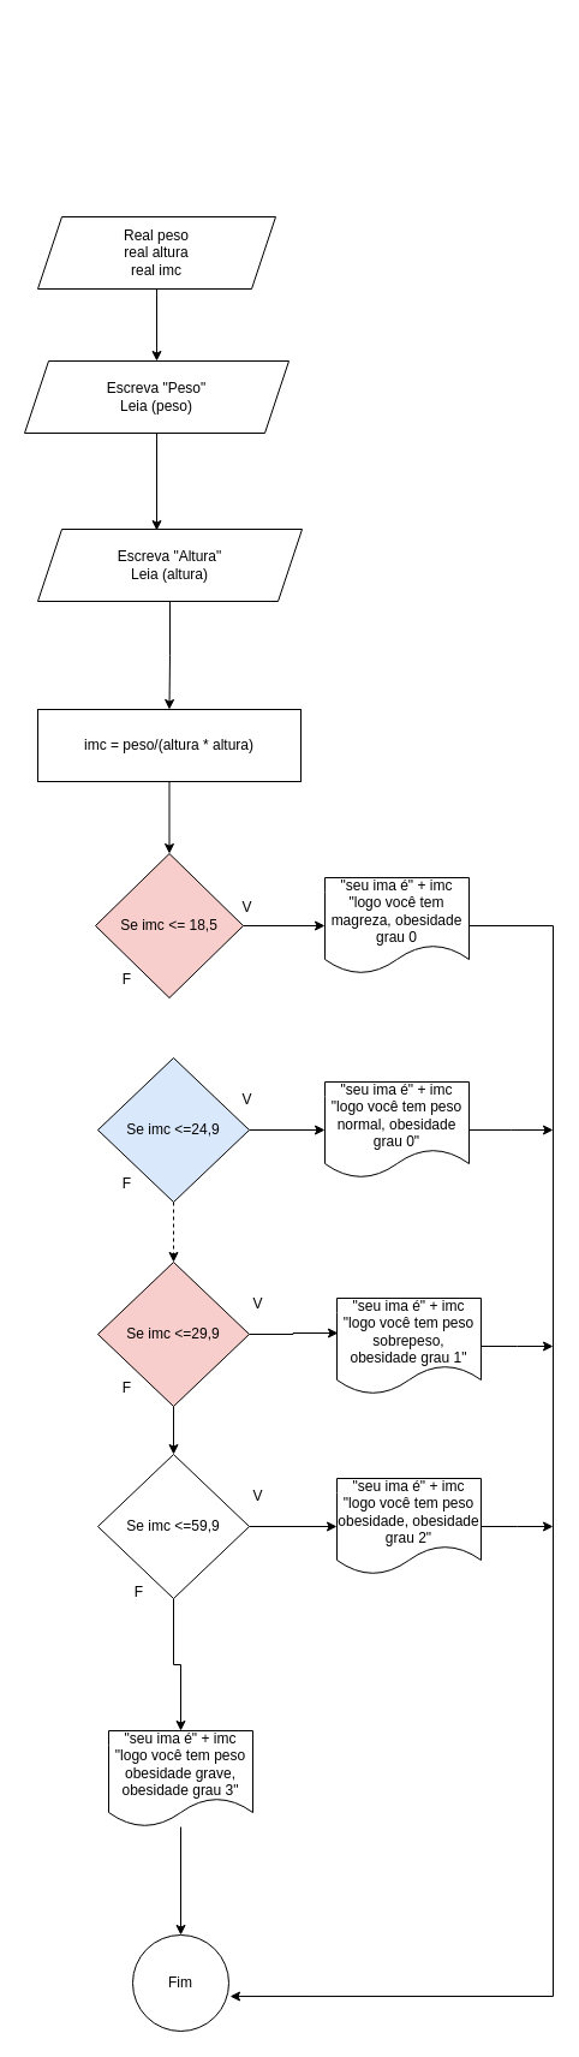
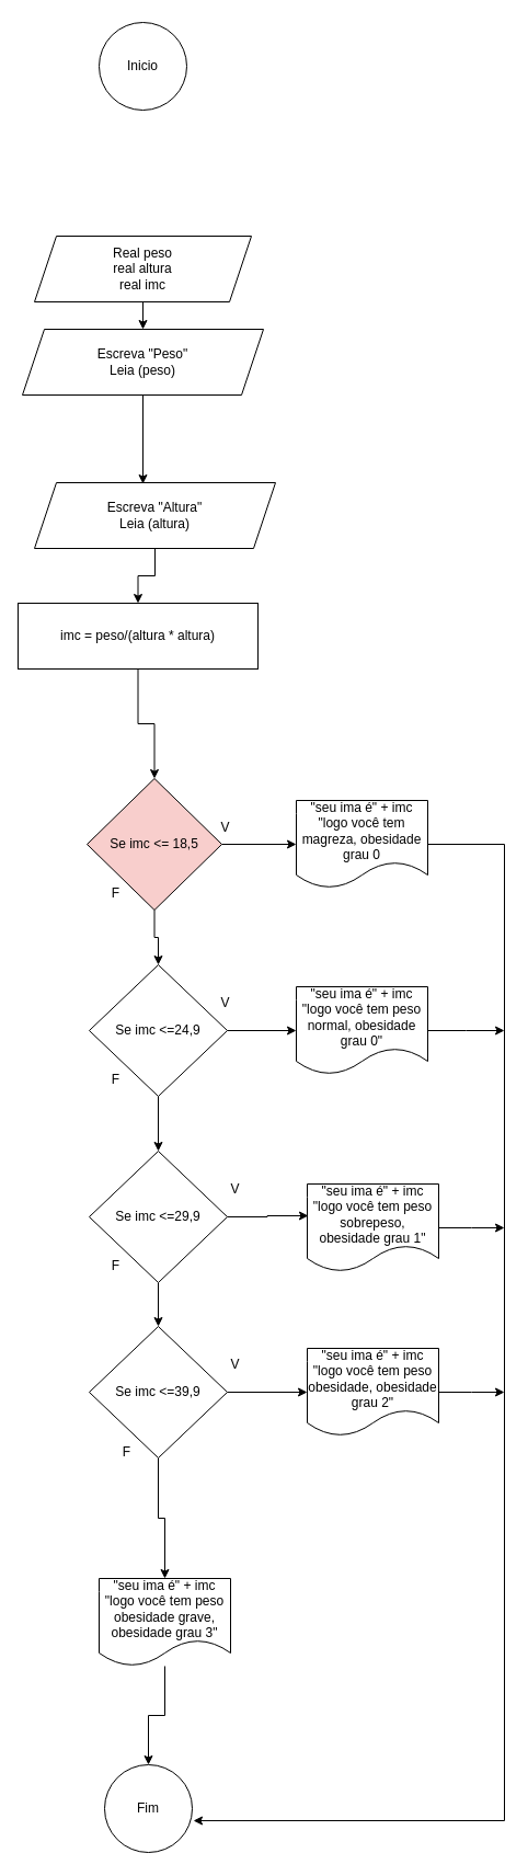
  <mxCell id="0" />
  <mxCell id="1" parent="0" />
+ <mxCell id="2" value="Inicio" style="ellipse;whiteSpace=wrap;html=1;aspect=fixed;" vertex="1" parent="1"><mxGeometry x="90" y="20" width="80" height="80" as="geometry" /></mxCell>
  <mxCell id="3" style="edgeStyle=orthogonalEdgeStyle;rounded=0;orthogonalLoop=1;jettySize=auto;html=1;" edge="1" parent="1" source="4" target="5"><mxGeometry relative="1" as="geometry" /></mxCell>
- <mxCell id="4" value="Real peso&lt;div&gt;real altura&lt;/div&gt;&lt;div&gt;real imc&lt;/div&gt;" style="shape=parallelogram;perimeter=parallelogramPerimeter;whiteSpace=wrap;html=1;fixedSize=1;" vertex="1" parent="1"><mxGeometry x="31" y="180" width="198" height="60" as="geometry" /></mxCell>
+ <mxCell id="4" value="Real peso&lt;div&gt;real altura&lt;/div&gt;&lt;div&gt;real imc&lt;/div&gt;" style="shape=parallelogram;perimeter=parallelogramPerimeter;whiteSpace=wrap;html=1;fixedSize=1;" vertex="1" parent="1"><mxGeometry x="31" y="215" width="198" height="60" as="geometry" /></mxCell>
  <mxCell id="5" value="Escreva &quot;Peso&quot;&lt;div&gt;Leia (peso)&lt;/div&gt;" style="shape=parallelogram;perimeter=parallelogramPerimeter;whiteSpace=wrap;html=1;fixedSize=1;" vertex="1" parent="1"><mxGeometry x="20" y="300" width="220" height="60" as="geometry" /></mxCell>
  <mxCell id="6" style="edgeStyle=orthogonalEdgeStyle;rounded=0;orthogonalLoop=1;jettySize=auto;html=1;entryX=0.5;entryY=0;entryDx=0;entryDy=0;" edge="1" parent="1" source="7" target="9"><mxGeometry relative="1" as="geometry" /></mxCell>
  <mxCell id="7" value="Escreva &quot;Altura&quot;&lt;div&gt;Leia (altura)&lt;/div&gt;" style="shape=parallelogram;perimeter=parallelogramPerimeter;whiteSpace=wrap;html=1;fixedSize=1;" vertex="1" parent="1"><mxGeometry x="31" y="440" width="220" height="60" as="geometry" /></mxCell>
  <mxCell id="8" style="edgeStyle=orthogonalEdgeStyle;rounded=0;orthogonalLoop=1;jettySize=auto;html=1;" edge="1" parent="1" source="9" target="12"><mxGeometry relative="1" as="geometry" /></mxCell>
- <mxCell id="9" value="imc = peso/(altura * altura)" style="rounded=0;whiteSpace=wrap;html=1;" vertex="1" parent="1"><mxGeometry x="31" y="590" width="219" height="60" as="geometry" /></mxCell>
+ <mxCell id="9" value="imc = peso/(altura * altura)" style="rounded=0;whiteSpace=wrap;html=1;" vertex="1" parent="1"><mxGeometry x="16" y="550" width="219" height="60" as="geometry" /></mxCell>
  <mxCell id="10" style="edgeStyle=orthogonalEdgeStyle;rounded=0;orthogonalLoop=1;jettySize=auto;html=1;entryX=0;entryY=0.5;entryDx=0;entryDy=0;" edge="1" parent="1" source="12" target="15"><mxGeometry relative="1" as="geometry" /></mxCell>
+ <mxCell id="11" style="edgeStyle=orthogonalEdgeStyle;rounded=0;orthogonalLoop=1;jettySize=auto;html=1;entryX=0.5;entryY=0;entryDx=0;entryDy=0;" edge="1" parent="1" source="12" target="20"><mxGeometry relative="1" as="geometry" /></mxCell>
  <mxCell id="12" value="Se imc &amp;lt;= 18,5" style="rhombus;whiteSpace=wrap;html=1;fillColor=#f8cecc;" vertex="1" parent="1"><mxGeometry x="79" y="710" width="123" height="120" as="geometry" /></mxCell>
  <mxCell id="13" style="edgeStyle=orthogonalEdgeStyle;rounded=0;orthogonalLoop=1;jettySize=auto;html=1;entryX=0.45;entryY=0.017;entryDx=0;entryDy=0;entryPerimeter=0;" edge="1" parent="1" source="5" target="7"><mxGeometry relative="1" as="geometry" /></mxCell>
  <mxCell id="14" style="edgeStyle=orthogonalEdgeStyle;rounded=0;orthogonalLoop=1;jettySize=auto;html=1;entryX=1.013;entryY=0.638;entryDx=0;entryDy=0;entryPerimeter=0;" edge="1" parent="1" source="15" target="41"><mxGeometry relative="1" as="geometry"><mxPoint x="440" y="1670" as="targetPoint" /><Array as="points"><mxPoint x="460" y="770" /><mxPoint x="460" y="1661" /></Array></mxGeometry></mxCell>
  <mxCell id="15" value="&quot;seu ima é&quot; + imc &quot;logo você tem magreza, obesidade grau 0" style="shape=document;whiteSpace=wrap;html=1;boundedLbl=1;" vertex="1" parent="1"><mxGeometry x="270" y="730" width="120" height="80" as="geometry" /></mxCell>
  <mxCell id="16" value="V" style="text;html=1;align=center;verticalAlign=middle;resizable=0;points=[];autosize=1;strokeColor=none;fillColor=none;" vertex="1" parent="1"><mxGeometry x="190" y="740" width="30" height="30" as="geometry" /></mxCell>
  <mxCell id="17" value="F" style="text;html=1;align=center;verticalAlign=middle;resizable=0;points=[];autosize=1;strokeColor=none;fillColor=none;" vertex="1" parent="1"><mxGeometry x="90" y="800" width="30" height="30" as="geometry" /></mxCell>
  <mxCell id="18" style="edgeStyle=orthogonalEdgeStyle;rounded=0;orthogonalLoop=1;jettySize=auto;html=1;entryX=0;entryY=0.5;entryDx=0;entryDy=0;" edge="1" parent="1" source="20" target="22"><mxGeometry relative="1" as="geometry" /></mxCell>
- <mxCell id="19" style="edgeStyle=orthogonalEdgeStyle;rounded=0;orthogonalLoop=1;jettySize=auto;html=1;entryX=0.5;entryY=0;entryDx=0;entryDy=0;dashed=1;" edge="1" parent="1" source="20" target="24"><mxGeometry relative="1" as="geometry" /></mxCell>
- <mxCell id="20" value="Se&amp;nbsp;&lt;span style=&quot;background-color: initial;&quot;&gt;imc &amp;lt;=24,9&lt;/span&gt;" style="rhombus;whiteSpace=wrap;html=1;fillColor=#dae8fc;" vertex="1" parent="1"><mxGeometry x="81" y="880" width="126" height="120" as="geometry" /></mxCell>
+ <mxCell id="19" style="edgeStyle=orthogonalEdgeStyle;rounded=0;orthogonalLoop=1;jettySize=auto;html=1;entryX=0.5;entryY=0;entryDx=0;entryDy=0;" edge="1" parent="1" source="20" target="24"><mxGeometry relative="1" as="geometry" /></mxCell>
+ <mxCell id="20" value="Se&amp;nbsp;&lt;span style=&quot;background-color: initial;&quot;&gt;imc &amp;lt;=24,9&lt;/span&gt;" style="rhombus;whiteSpace=wrap;html=1;" vertex="1" parent="1"><mxGeometry x="81" y="880" width="126" height="120" as="geometry" /></mxCell>
  <mxCell id="21" style="edgeStyle=orthogonalEdgeStyle;rounded=0;orthogonalLoop=1;jettySize=auto;html=1;" edge="1" parent="1" source="22"><mxGeometry relative="1" as="geometry"><mxPoint x="460" y="940" as="targetPoint" /></mxGeometry></mxCell>
  <mxCell id="22" value="&quot;seu ima é&quot; + imc &quot;logo você tem peso normal, obesidade grau 0&quot;" style="shape=document;whiteSpace=wrap;html=1;boundedLbl=1;" vertex="1" parent="1"><mxGeometry x="270" y="900" width="120" height="80" as="geometry" /></mxCell>
  <mxCell id="23" style="edgeStyle=orthogonalEdgeStyle;rounded=0;orthogonalLoop=1;jettySize=auto;html=1;entryX=0.5;entryY=0;entryDx=0;entryDy=0;" edge="1" parent="1" source="24" target="31"><mxGeometry relative="1" as="geometry" /></mxCell>
- <mxCell id="24" value="Se&amp;nbsp;&lt;span style=&quot;background-color: initial;&quot;&gt;imc &amp;lt;=29,9&lt;/span&gt;" style="rhombus;whiteSpace=wrap;html=1;fillColor=#f8cecc;" vertex="1" parent="1"><mxGeometry x="81" y="1050" width="126" height="120" as="geometry" /></mxCell>
+ <mxCell id="24" value="Se&amp;nbsp;&lt;span style=&quot;background-color: initial;&quot;&gt;imc &amp;lt;=29,9&lt;/span&gt;" style="rhombus;whiteSpace=wrap;html=1;" vertex="1" parent="1"><mxGeometry x="81" y="1050" width="126" height="120" as="geometry" /></mxCell>
  <mxCell id="25" style="edgeStyle=orthogonalEdgeStyle;rounded=0;orthogonalLoop=1;jettySize=auto;html=1;" edge="1" parent="1" source="26"><mxGeometry relative="1" as="geometry"><mxPoint x="460" y="1120" as="targetPoint" /></mxGeometry></mxCell>
  <mxCell id="26" value="&quot;seu ima é&quot; + imc &quot;logo você tem peso sobrepeso, obesidade grau 1&quot;" style="shape=document;whiteSpace=wrap;html=1;boundedLbl=1;" vertex="1" parent="1"><mxGeometry x="280" y="1080" width="120" height="80" as="geometry" /></mxCell>
  <mxCell id="27" value="F" style="text;html=1;align=center;verticalAlign=middle;resizable=0;points=[];autosize=1;strokeColor=none;fillColor=none;" vertex="1" parent="1"><mxGeometry x="90" y="970" width="30" height="30" as="geometry" /></mxCell>
  <mxCell id="28" value="F" style="text;html=1;align=center;verticalAlign=middle;resizable=0;points=[];autosize=1;strokeColor=none;fillColor=none;" vertex="1" parent="1"><mxGeometry x="90" y="1140" width="30" height="30" as="geometry" /></mxCell>
  <mxCell id="29" style="edgeStyle=orthogonalEdgeStyle;rounded=0;orthogonalLoop=1;jettySize=auto;html=1;entryX=0;entryY=0.5;entryDx=0;entryDy=0;" edge="1" parent="1" source="31" target="34"><mxGeometry relative="1" as="geometry" /></mxCell>
  <mxCell id="30" style="edgeStyle=orthogonalEdgeStyle;rounded=0;orthogonalLoop=1;jettySize=auto;html=1;entryX=0.5;entryY=0;entryDx=0;entryDy=0;" edge="1" parent="1" source="31" target="36"><mxGeometry relative="1" as="geometry" /></mxCell>
- <mxCell id="31" value="Se&amp;nbsp;&lt;span style=&quot;background-color: initial;&quot;&gt;imc &amp;lt;=59,9&lt;/span&gt;" style="rhombus;whiteSpace=wrap;html=1;" vertex="1" parent="1"><mxGeometry x="81" y="1210" width="126" height="120" as="geometry" /></mxCell>
+ <mxCell id="31" value="Se&amp;nbsp;&lt;span style=&quot;background-color: initial;&quot;&gt;imc &amp;lt;=39,9&lt;/span&gt;" style="rhombus;whiteSpace=wrap;html=1;" vertex="1" parent="1"><mxGeometry x="81" y="1210" width="126" height="120" as="geometry" /></mxCell>
  <mxCell id="32" style="edgeStyle=orthogonalEdgeStyle;rounded=0;orthogonalLoop=1;jettySize=auto;html=1;entryX=0.008;entryY=0.363;entryDx=0;entryDy=0;entryPerimeter=0;" edge="1" parent="1" source="24" target="26"><mxGeometry relative="1" as="geometry" /></mxCell>
  <mxCell id="33" style="edgeStyle=orthogonalEdgeStyle;rounded=0;orthogonalLoop=1;jettySize=auto;html=1;" edge="1" parent="1" source="34"><mxGeometry relative="1" as="geometry"><mxPoint x="460" y="1270" as="targetPoint" /></mxGeometry></mxCell>
  <mxCell id="34" value="&quot;seu ima é&quot; + imc &quot;logo você tem peso obesidade, obesidade grau 2&quot;" style="shape=document;whiteSpace=wrap;html=1;boundedLbl=1;" vertex="1" parent="1"><mxGeometry x="280" y="1230" width="120" height="80" as="geometry" /></mxCell>
  <mxCell id="35" style="edgeStyle=orthogonalEdgeStyle;rounded=0;orthogonalLoop=1;jettySize=auto;html=1;" edge="1" parent="1" source="36" target="41"><mxGeometry relative="1" as="geometry" /></mxCell>
  <mxCell id="36" value="&quot;seu ima é&quot; + imc &quot;logo você tem peso obesidade grave, obesidade grau 3&quot;" style="shape=document;whiteSpace=wrap;html=1;boundedLbl=1;" vertex="1" parent="1"><mxGeometry x="90" y="1440" width="120" height="80" as="geometry" /></mxCell>
  <mxCell id="37" value="F" style="text;html=1;align=center;verticalAlign=middle;resizable=0;points=[];autosize=1;strokeColor=none;fillColor=none;" vertex="1" parent="1"><mxGeometry x="100" y="1310" width="30" height="30" as="geometry" /></mxCell>
  <mxCell id="38" value="V" style="text;html=1;align=center;verticalAlign=middle;resizable=0;points=[];autosize=1;strokeColor=none;fillColor=none;" vertex="1" parent="1"><mxGeometry x="190" y="900" width="30" height="30" as="geometry" /></mxCell>
  <mxCell id="39" value="V" style="text;html=1;align=center;verticalAlign=middle;resizable=0;points=[];autosize=1;strokeColor=none;fillColor=none;" vertex="1" parent="1"><mxGeometry x="199" y="1070" width="30" height="30" as="geometry" /></mxCell>
  <mxCell id="40" value="V" style="text;html=1;align=center;verticalAlign=middle;resizable=0;points=[];autosize=1;strokeColor=none;fillColor=none;" vertex="1" parent="1"><mxGeometry x="199" y="1230" width="30" height="30" as="geometry" /></mxCell>
- <mxCell id="41" value="Fim" style="ellipse;whiteSpace=wrap;html=1;aspect=fixed;" vertex="1" parent="1"><mxGeometry x="110" y="1610" width="80" height="80" as="geometry" /></mxCell>
+ <mxCell id="41" value="Fim" style="ellipse;whiteSpace=wrap;html=1;aspect=fixed;" vertex="1" parent="1"><mxGeometry x="95" y="1610" width="80" height="80" as="geometry" /></mxCell>
